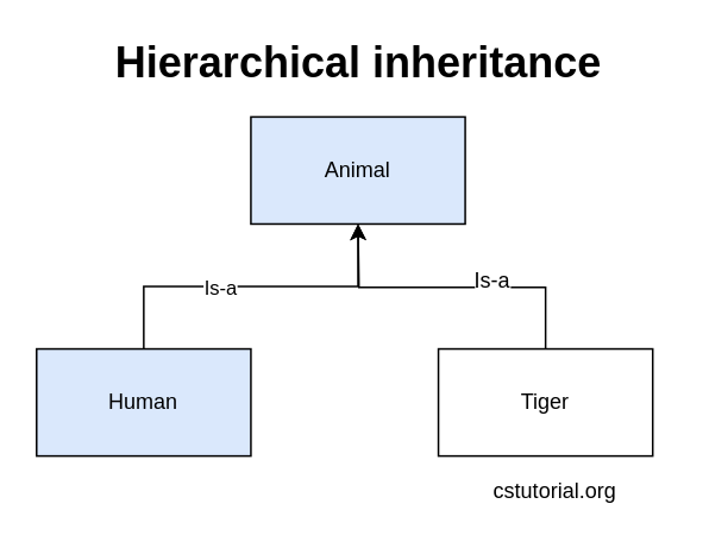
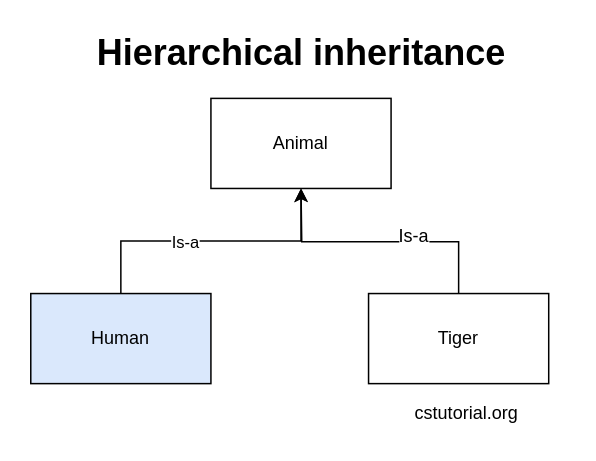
  <mxCell id="0" />
  <mxCell id="1" parent="0" />
- <mxCell id="2" value="Animal" style="rounded=0;whiteSpace=wrap;html=1;fillColor=#dae8fc;" vertex="1" parent="1"><mxGeometry x="140" y="65" width="120" height="60" as="geometry" /></mxCell>
+ <mxCell id="2" value="Animal" style="rounded=0;whiteSpace=wrap;html=1;" vertex="1" parent="1"><mxGeometry x="140" y="65" width="120" height="60" as="geometry" /></mxCell>
  <mxCell id="3" style="edgeStyle=orthogonalEdgeStyle;rounded=0;orthogonalLoop=1;jettySize=auto;html=1;exitX=0.5;exitY=0;exitDx=0;exitDy=0;entryX=0.5;entryY=1;entryDx=0;entryDy=0;" edge="1" parent="1" source="5" target="2"><mxGeometry relative="1" as="geometry" /></mxCell>
  <mxCell id="4" value="Is-a" style="edgeLabel;html=1;align=center;verticalAlign=middle;resizable=0;points=[];" vertex="1" connectable="0" parent="3"><mxGeometry x="-0.185" relative="1" as="geometry"><mxPoint as="offset" /></mxGeometry></mxCell>
  <mxCell id="5" value="Human" style="rounded=0;whiteSpace=wrap;html=1;fillColor=#dae8fc;" vertex="1" parent="1"><mxGeometry x="20" y="195" width="120" height="60" as="geometry" /></mxCell>
  <mxCell id="6" value="&lt;span style=&quot;font-size:20px;&quot;&gt;&lt;/span&gt;&lt;span style=&quot;font-size:24px;&quot;&gt;Hierarchical inheritance&lt;br&gt;&lt;/span&gt;" style="text;html=1;align=center;verticalAlign=middle;resizable=0;points=[];autosize=1;strokeColor=none;fillColor=none;fontStyle=1;fontSize=18;" vertex="1" parent="1"><mxGeometry x="25" y="20" width="350" height="30" as="geometry" /></mxCell>
  <mxCell id="7" value="cstutorial.org" style="text;html=1;align=center;verticalAlign=middle;resizable=0;points=[];autosize=1;strokeColor=none;fillColor=none;fontSize=12;" vertex="1" parent="1"><mxGeometry x="260" y="265" width="100" height="20" as="geometry" /></mxCell>
  <mxCell id="8" style="edgeStyle=orthogonalEdgeStyle;rounded=0;orthogonalLoop=1;jettySize=auto;html=1;exitX=0.5;exitY=0;exitDx=0;exitDy=0;fontSize=12;" edge="1" parent="1" source="10"><mxGeometry relative="1" as="geometry"><mxPoint x="200" y="125" as="targetPoint" /></mxGeometry></mxCell>
  <mxCell id="9" value="Is-a" style="edgeLabel;html=1;align=center;verticalAlign=middle;resizable=0;points=[];fontSize=12;" vertex="1" connectable="0" parent="8"><mxGeometry x="-0.25" y="-4" relative="1" as="geometry"><mxPoint as="offset" /></mxGeometry></mxCell>
  <mxCell id="10" value="Tiger" style="rounded=0;whiteSpace=wrap;html=1;" vertex="1" parent="1"><mxGeometry x="245" y="195" width="120" height="60" as="geometry" /></mxCell>
